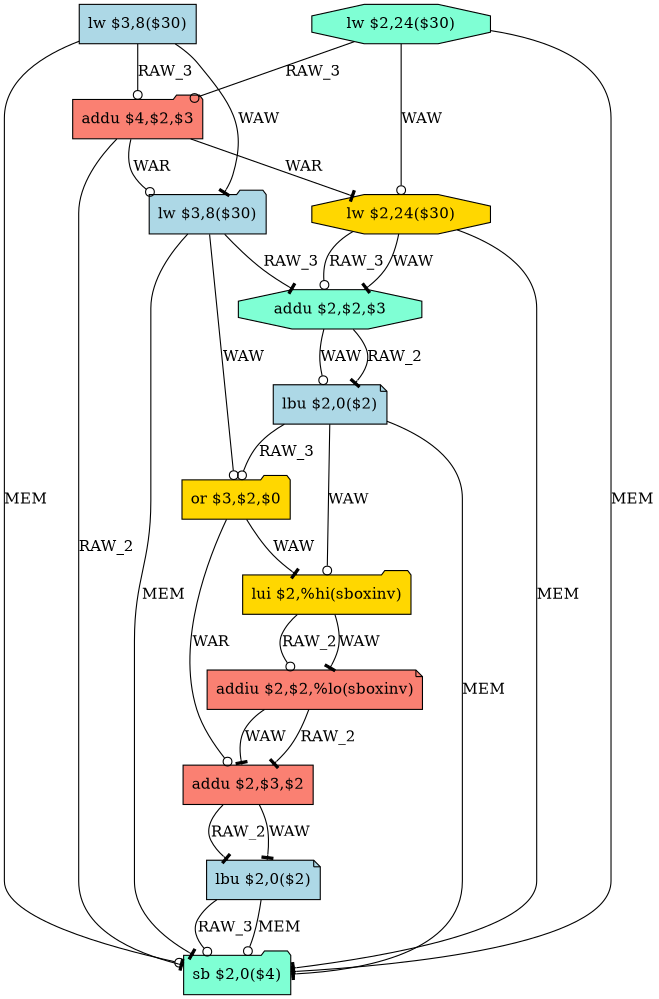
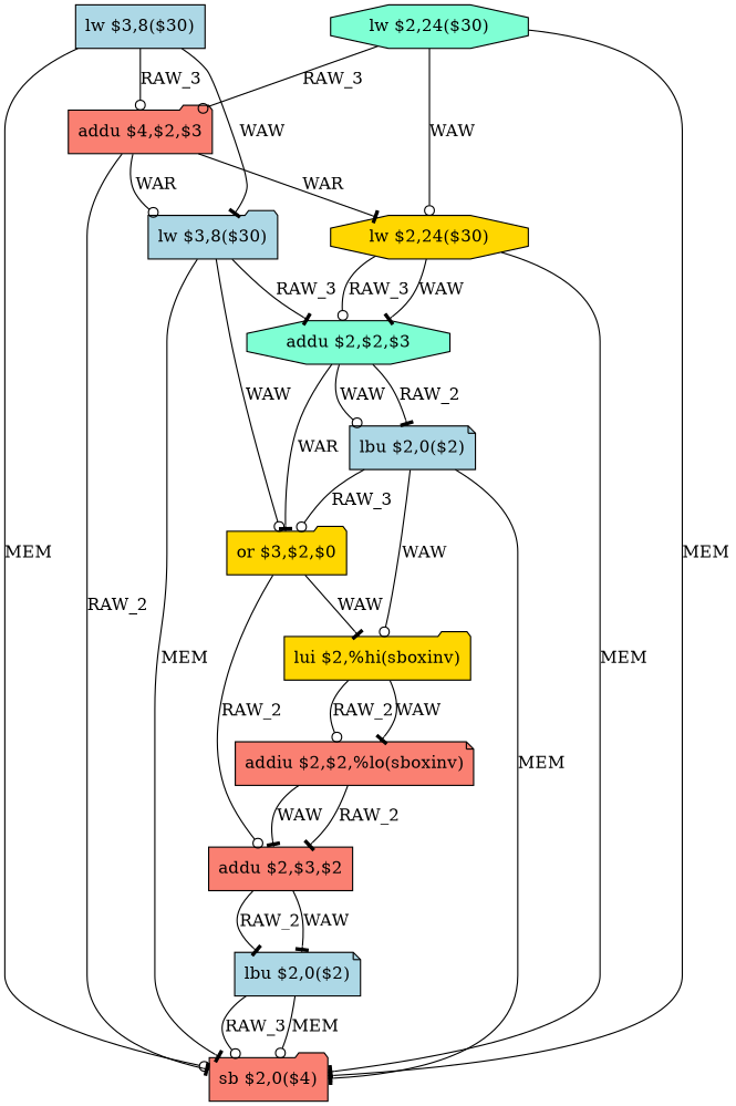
  digraph {
    node [fillcolor=lightblue shape=folder style=filled]
    edge [arrowhead=tee]
    n1 [label="lw $3,8($30)" shape=box]
    n2 [fillcolor=salmon label="addu $4,$2,$3"]
    n3 [label="lw $3,8($30)"]
-   n4 [fillcolor=aquamarine label="sb $2,0($4)"]
+   n4 [fillcolor=salmon label="sb $2,0($4)"]
    n5 [fillcolor=gold label="lw $2,24($30)" shape=octagon]
    n6 [fillcolor=aquamarine label="addu $2,$2,$3" shape=octagon]
    n7 [fillcolor=gold label="or $3,$2,$0"]
    n8 [label="lbu $2,0($2)" shape=note]
    n9 [fillcolor=gold label="lui $2,%hi(sboxinv)"]
    n10 [fillcolor=salmon label="addu $2,$3,$2" shape=box]
    n11 [fillcolor=salmon label="addiu $2,$2,%lo(sboxinv)" shape=note]
    n12 [label="lbu $2,0($2)" shape=note]
    n13 [fillcolor=aquamarine label="lw $2,24($30)" shape=octagon]
    n1 -> n2 [arrowhead=odot label=RAW_3]
    n1 -> n3 [label=WAW]
    n1 -> n4 [arrowhead=odot label=MEM]
    n2 -> n3 [arrowhead=odot label=WAR]
    n2 -> n4 [label=RAW_2]
    n2 -> n5 [label=WAR]
    n3 -> n4 [label=MEM]
    n3 -> n6 [label=RAW_3]
    n3 -> n7 [arrowhead=odot label=WAW]
    n5 -> n4 [label=MEM]
    n5 -> n6 [arrowhead=odot label=RAW_3]
    n5 -> n6 [label=WAW]
+   n6 -> n7 [label=WAR]
    n6 -> n8 [label=RAW_2]
    n6 -> n8 [arrowhead=odot label=WAW]
    n7 -> n9 [label=WAW]
-   n7 -> n10 [arrowhead=odot label=WAR]
+   n7 -> n10 [arrowhead=odot label=RAW_2]
    n8 -> n4 [label=MEM]
    n8 -> n7 [arrowhead=odot label=RAW_3]
    n8 -> n9 [arrowhead=odot label=WAW]
    n9 -> n11 [arrowhead=odot label=RAW_2]
    n9 -> n11 [label=WAW]
    n10 -> n12 [label=RAW_2]
    n10 -> n12 [label=WAW]
    n11 -> n10 [label=RAW_2]
    n11 -> n10 [label=WAW]
    n12 -> n4 [arrowhead=odot label=RAW_3]
    n12 -> n4 [arrowhead=odot label=MEM]
    n13 -> n2 [arrowhead=odot label=RAW_3]
    n13 -> n4 [label=MEM]
    n13 -> n5 [arrowhead=odot label=WAW]
  }
